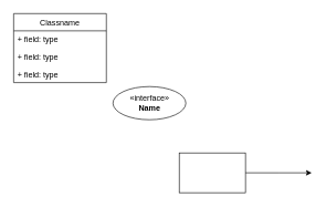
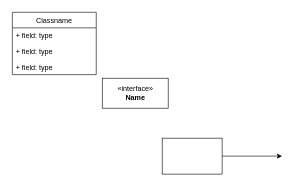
  <mxCell id="0" />
  <mxCell id="1" parent="0" />
  <mxCell id="2" style="edgeStyle=orthogonalEdgeStyle;rounded=0;orthogonalLoop=1;jettySize=auto;html=1;" parent="1" source="3" edge="1"><mxGeometry relative="1" as="geometry"><mxPoint x="470" y="260" as="targetPoint" /></mxGeometry></mxCell>
  <mxCell id="3" value="" style="rounded=0;whiteSpace=wrap;html=1;" parent="1" vertex="1"><mxGeometry x="270" y="230" width="100" height="60" as="geometry" /></mxCell>
- <mxCell id="4" value="&amp;laquo;interface&amp;raquo;&lt;br&gt;&lt;b&gt;Name&lt;/b&gt;" style="ellipse;html=1;" parent="1" vertex="1"><mxGeometry x="170" y="130" width="110" height="50" as="geometry" /></mxCell>
+ <mxCell id="4" value="&amp;laquo;interface&amp;raquo;&lt;br&gt;&lt;b&gt;Name&lt;/b&gt;" style="html=1;" parent="1" vertex="1"><mxGeometry x="170" y="130" width="110" height="50" as="geometry" /></mxCell>
  <mxCell id="5" value="Classname" style="swimlane;fontStyle=0;childLayout=stackLayout;horizontal=1;startSize=26;fillColor=none;horizontalStack=0;resizeParent=1;resizeParentMax=0;resizeLast=0;collapsible=1;marginBottom=0;" parent="1" vertex="1"><mxGeometry x="20" y="20" width="140" height="104" as="geometry" /></mxCell>
  <mxCell id="6" value="+ field: type" style="text;strokeColor=none;fillColor=none;align=left;verticalAlign=top;spacingLeft=4;spacingRight=4;overflow=hidden;rotatable=0;points=[[0,0.5],[1,0.5]];portConstraint=eastwest;" parent="5" vertex="1"><mxGeometry y="26" width="140" height="26" as="geometry" /></mxCell>
  <mxCell id="7" value="+ field: type" style="text;strokeColor=none;fillColor=none;align=left;verticalAlign=top;spacingLeft=4;spacingRight=4;overflow=hidden;rotatable=0;points=[[0,0.5],[1,0.5]];portConstraint=eastwest;" parent="5" vertex="1"><mxGeometry y="52" width="140" height="26" as="geometry" /></mxCell>
  <mxCell id="8" value="+ field: type" style="text;strokeColor=none;fillColor=none;align=left;verticalAlign=top;spacingLeft=4;spacingRight=4;overflow=hidden;rotatable=0;points=[[0,0.5],[1,0.5]];portConstraint=eastwest;" parent="5" vertex="1"><mxGeometry y="78" width="140" height="26" as="geometry" /></mxCell>
